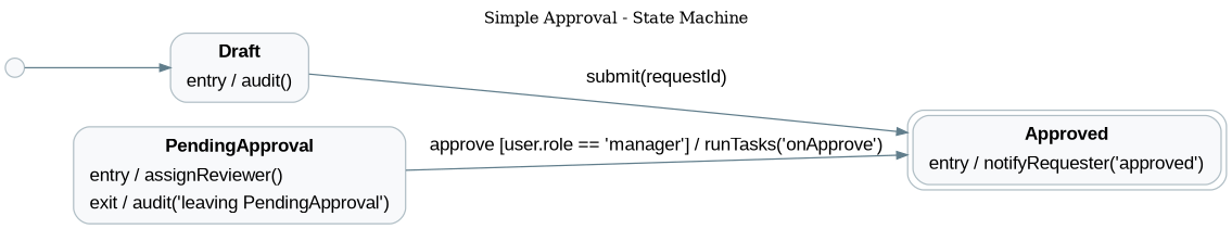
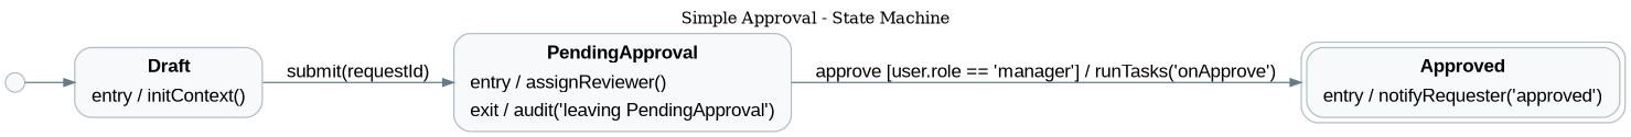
  digraph {
    fontsize=12
    label="Simple Approval - State Machine"
    labelloc=t
    rankdir=LR
    node [color="#B0BEC5" fillcolor="#F8F9FB" fontname=Arial shape=box style="rounded,filled"]
    edge [arrowsize=0.8 color="#607D8B" fontname=Arial]
    start [shape=point width=0.2]
-   n2 [label=<       <TABLE BORDER="0" CELLBORDER="0" CELLPADDING="2">         <TR><TD><B>Draft</B></TD></TR>         <TR><TD ALIGN="LEFT">entry / audit()</TD></TR>       </TABLE>     >]
+   n2 [label=<       <TABLE BORDER="0" CELLBORDER="0" CELLPADDING="2">         <TR><TD><B>Draft</B></TD></TR>         <TR><TD ALIGN="LEFT">entry / initContext()</TD></TR>       </TABLE>     >]
    n3 [label=<       <TABLE BORDER="0" CELLBORDER="0" CELLPADDING="2">         <TR><TD><B>PendingApproval</B></TD></TR>         <TR><TD ALIGN="LEFT">entry / assignReviewer()</TD></TR>         <TR><TD ALIGN="LEFT">exit / audit('leaving PendingApproval')</TD></TR>       </TABLE>     >]
    n4 [label=<       <TABLE BORDER="0" CELLBORDER="0" CELLPADDING="2">         <TR><TD><B>Approved</B></TD></TR>         <TR><TD ALIGN="LEFT">entry / notifyRequester('approved')</TD></TR>       </TABLE>     > peripheries=2]
    start -> n2
-   n2 -> n4 [label="submit(requestId)"]
+   n2 -> n3 [label="submit(requestId)"]
    n3 -> n4 [label="approve [user.role == 'manager'] / runTasks('onApprove')"]
  }
